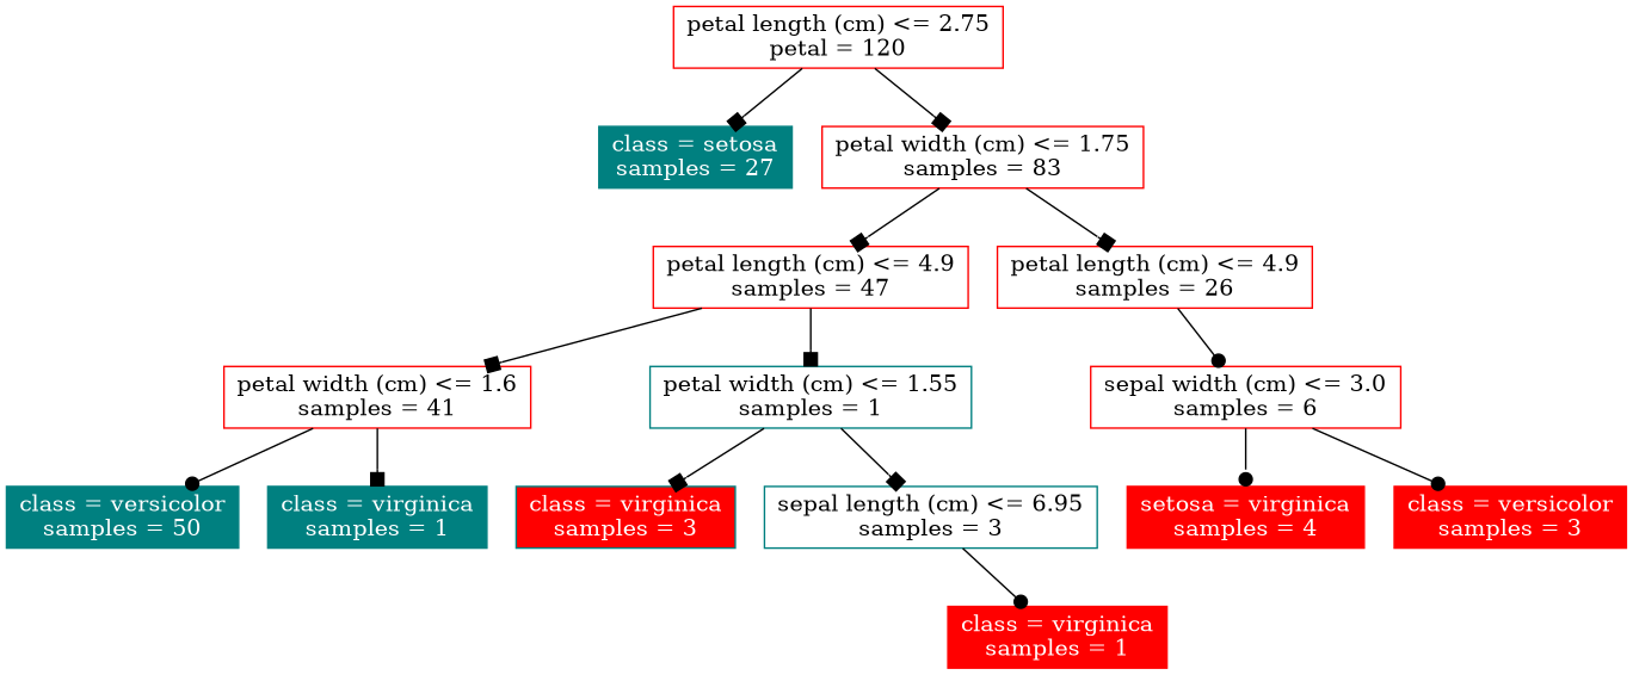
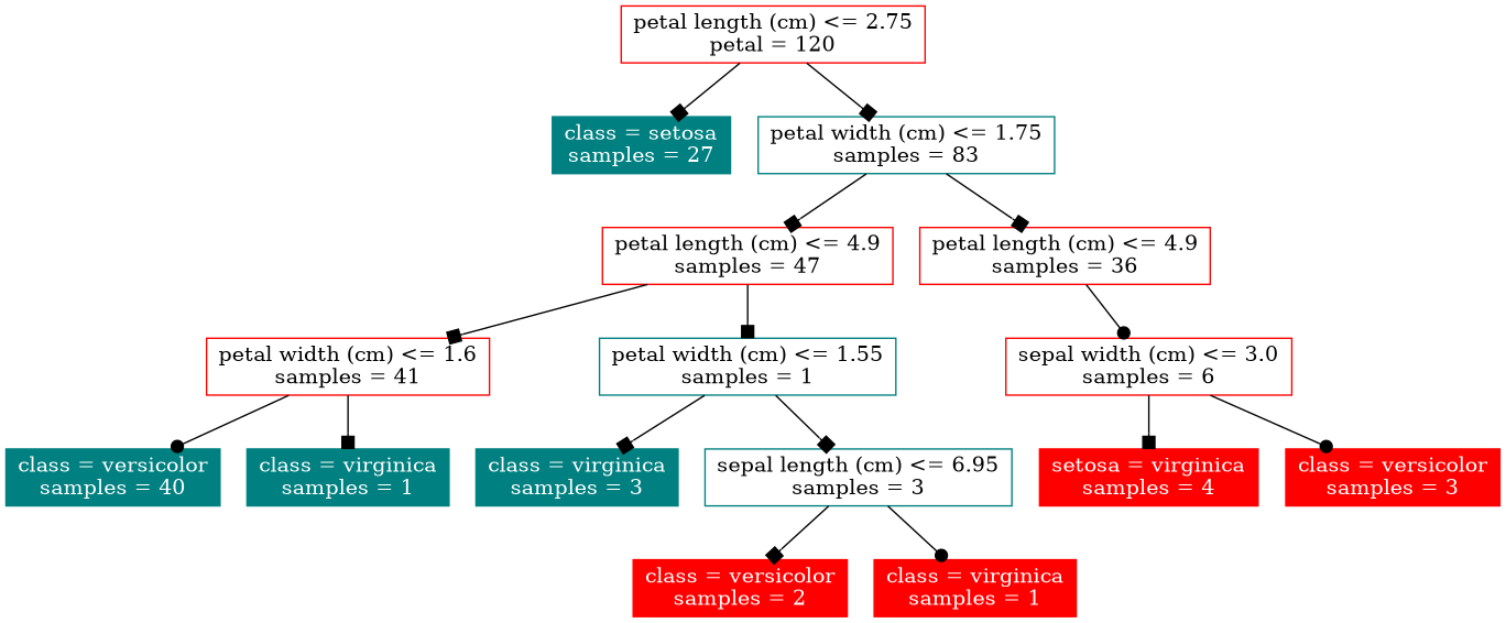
  digraph {
    node [color=red fontcolor=black shape=box]
    edge [arrowhead=box]
    n1 [label="petal length (cm) <= 2.75\npetal = 120"]
    n2 [color=teal fontcolor=white label="class = setosa\nsamples = 27" style=filled]
-   n3 [label="petal width (cm) <= 1.75\nsamples = 83"]
+   n3 [color=teal label="petal width (cm) <= 1.75\nsamples = 83"]
    n4 [label="petal length (cm) <= 4.9\nsamples = 47"]
-   n5 [label="petal length (cm) <= 4.9\nsamples = 26"]
+   n5 [label="petal length (cm) <= 4.9\nsamples = 36"]
    n6 [label="petal width (cm) <= 1.6\nsamples = 41"]
    n7 [color=teal label="petal width (cm) <= 1.55\nsamples = 1"]
    n8 [label="sepal width (cm) <= 3.0\nsamples = 6"]
-   n9 [color=teal fontcolor=white label="class = versicolor\nsamples = 50" style=filled]
+   n9 [color=teal fontcolor=white label="class = versicolor\nsamples = 40" style=filled]
    n10 [color=teal fontcolor=white label="class = virginica\nsamples = 1" style=filled]
-   n11 [color=teal fontcolor=white label="class = virginica\nsamples = 3" style=filled fillcolor=red]
+   n11 [color=teal fontcolor=white label="class = virginica\nsamples = 3" style=filled]
    n12 [color=teal label="sepal length (cm) <= 6.95\nsamples = 3"]
+   n13 [fontcolor=white label="class = versicolor\nsamples = 2" style=filled]
    n14 [fontcolor=white label="class = virginica\nsamples = 1" style=filled]
    n15 [fontcolor=white label="setosa = virginica\nsamples = 4" style=filled]
    n16 [fontcolor=white label="class = versicolor\nsamples = 3" style=filled]
    n1 -> n2
    n1 -> n3
    n3 -> n4
    n3 -> n5
    n4 -> n6
    n4 -> n7
    n5 -> n8 [arrowhead=dot]
    n6 -> n9 [arrowhead=dot]
    n6 -> n10
    n7 -> n11
    n7 -> n12
-   n8 -> n15 [arrowhead=dot]
+   n8 -> n15
    n8 -> n16 [arrowhead=dot]
+   n12 -> n13
    n12 -> n14 [arrowhead=dot]
  }
